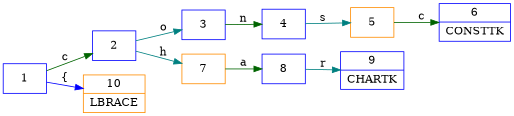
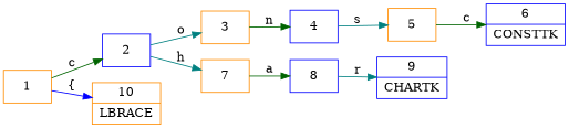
  digraph {
    rankdir=LR
    node [color=blue shape=record]
    edge [color=darkgreen]
-   1
+   1 [color=darkorange]
    2
    n3 [color=darkorange label="10|LBRACE"]
-   3
+   3 [color=darkorange]
    7 [color=darkorange]
    4
    8
    5 [color=darkorange]
    n9 [label="6|CONSTTK"]
    n10 [label="9|CHARTK"]
    1 -> 2 [label=c]
    1 -> n3 [color=blue label="\{"]
    2 -> 3 [color=teal label=o]
    2 -> 7 [color=teal label=h]
    3 -> 4 [label=n]
    7 -> 8 [label=a]
    4 -> 5 [color=teal label=s]
    8 -> n10 [color=teal label=r]
    5 -> n9 [label=c]
  }
